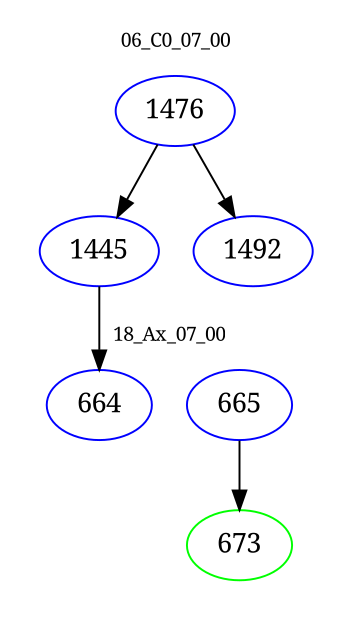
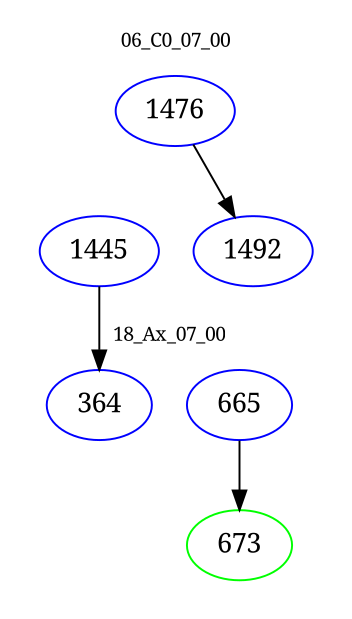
  digraph {
    fontname="Noto Serif"
    node [color=blue fontname="Noto Serif"]
    edge [color=black fontname="Noto Serif"]
    n1 [label=665]
-   n2 [label=664]
+   n2 [label=364]
    n3 [color=green label=673]
    n4 [label=1476]
    n5 [label=1445]
    n6 [label=1492]
    subgraph cluster_1 {
      color=white
      fontsize=10
      label="18_Ax_07_00"
      n1
      n2
      n3
    }
    subgraph cluster_2 {
      color=white
      fontsize=10
      label="06_C0_07_00"
      n4
      n5
      n6
    }
    n1 -> n3
-   n4 -> n5
    n4 -> n6
    n5 -> n2
  }
